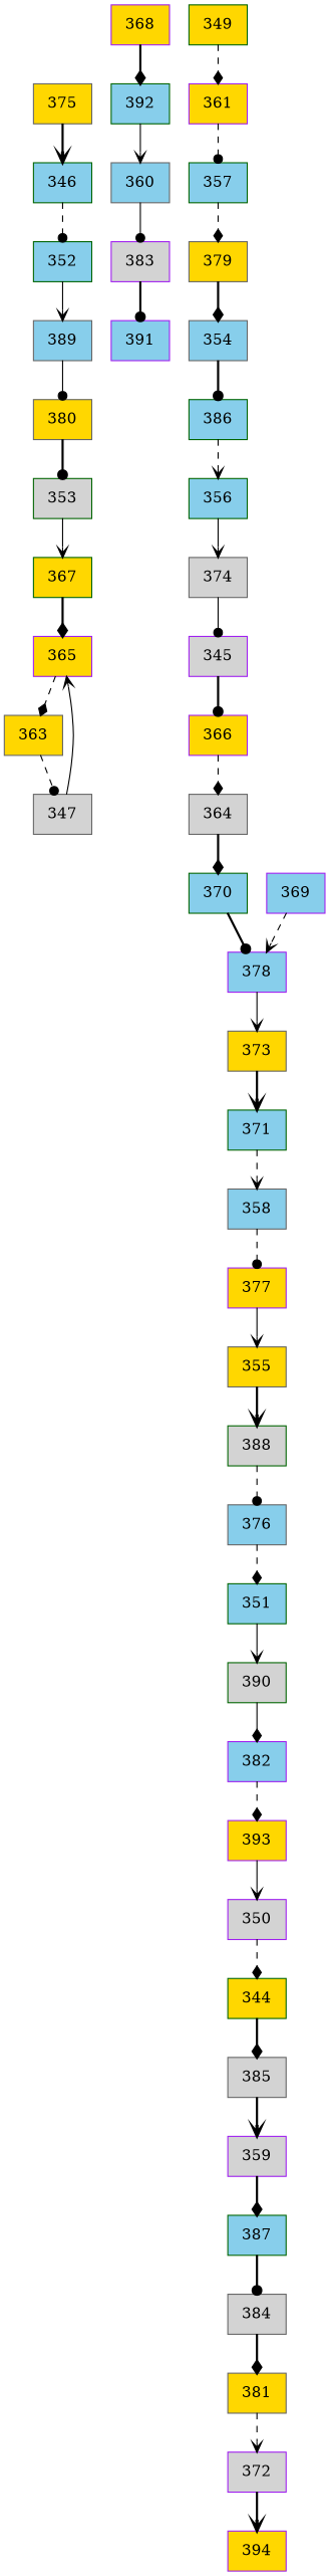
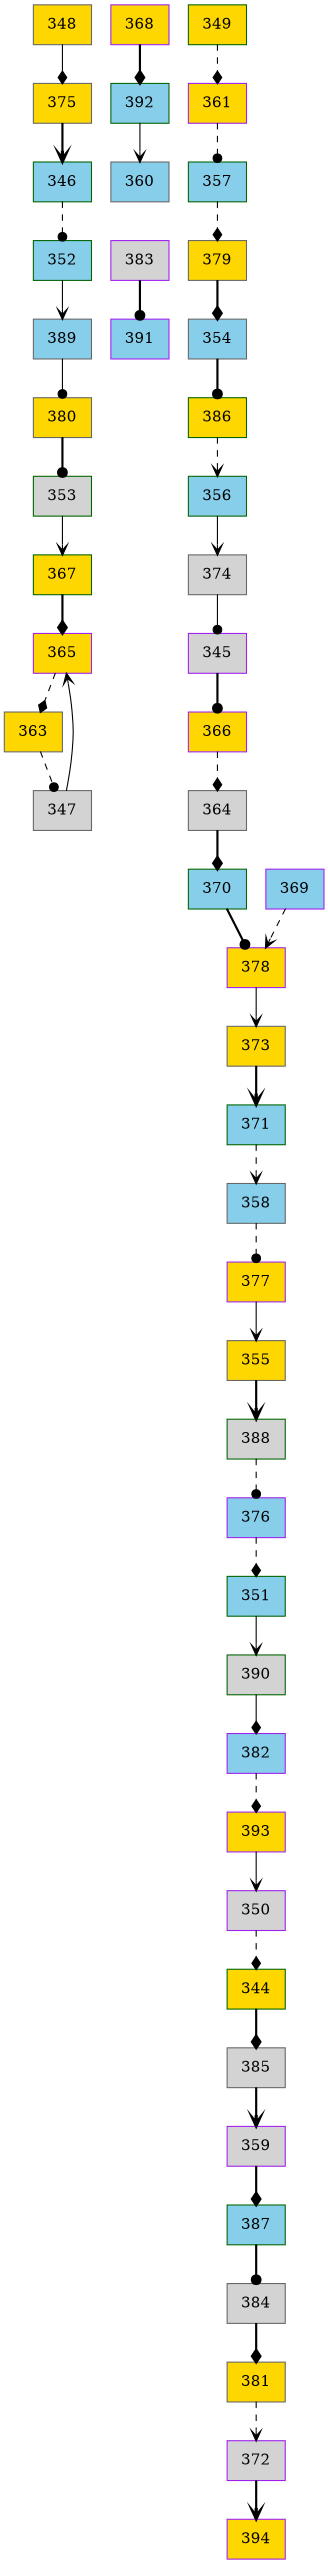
  digraph {
    node [color=gray40 fillcolor=skyblue shape=record style=filled]
    edge [arrowhead=vee style=bold]
+   n1 [fillcolor=gold label="{348}"]
    n2 [fillcolor=gold label="{375}"]
    n3 [color=darkgreen label="{346}"]
    n4 [color=darkgreen label="{352}"]
    n5 [label="{389}"]
    n6 [fillcolor=gold label="{380}"]
    n7 [color=darkgreen fillcolor=lightgrey label="{353}"]
    n8 [color=darkgreen fillcolor=gold label="{367}"]
    n9 [color=purple fillcolor=gold label="{365}"]
    n10 [fillcolor=gold label="{363}"]
    n11 [fillcolor=lightgrey label="{347}"]
    n12 [color=purple fillcolor=gold label="{368}"]
    n13 [color=darkgreen label="{392}"]
    n14 [label="{360}"]
    n15 [color=purple fillcolor=lightgrey label="{383}"]
    n16 [color=purple label="{391}"]
    n17 [color=darkgreen fillcolor=gold label="{349}"]
    n18 [color=purple fillcolor=gold label="{361}"]
    n19 [color=darkgreen label="{357}"]
    n20 [fillcolor=gold label="{379}"]
    n21 [label="{354}"]
-   n22 [color=darkgreen label="{386}"]
+   n22 [color=darkgreen fillcolor=gold label="{386}"]
    n23 [color=darkgreen label="{356}"]
    n24 [fillcolor=lightgrey label="{374}"]
    n25 [color=purple fillcolor=lightgrey label="{345}"]
    n26 [color=purple fillcolor=gold label="{366}"]
    n27 [fillcolor=lightgrey label="{364}"]
    n28 [color=darkgreen label="{370}"]
-   n29 [color=purple label="{378}"]
+   n29 [color=purple fillcolor=gold label="{378}"]
    n30 [color=purple label="{369}"]
    n31 [fillcolor=gold label="{373}"]
    n32 [color=darkgreen label="{371}"]
    n33 [label="{358}"]
    n34 [color=purple fillcolor=gold label="{377}"]
    n35 [fillcolor=gold label="{355}"]
    n36 [color=darkgreen fillcolor=lightgrey label="{388}"]
-   n37 [label="{376}"]
+   n37 [color=purple label="{376}"]
    n38 [color=darkgreen label="{351}"]
    n39 [color=darkgreen fillcolor=lightgrey label="{390}"]
    n40 [color=purple label="{382}"]
    n41 [color=purple fillcolor=gold label="{393}"]
    n42 [color=purple fillcolor=lightgrey label="{350}"]
    n43 [color=darkgreen fillcolor=gold label="{344}"]
    n44 [fillcolor=lightgrey label="{385}"]
    n45 [color=purple fillcolor=lightgrey label="{359}"]
    n46 [color=darkgreen label="{387}"]
    n47 [fillcolor=lightgrey label="{384}"]
    n48 [fillcolor=gold label="{381}"]
    n49 [color=purple fillcolor=lightgrey label="{372}"]
    n50 [color=purple fillcolor=gold label="{394}"]
+   n1 -> n2 [arrowhead=diamond style=solid]
    n2 -> n3
    n3 -> n4 [arrowhead=dot style=dashed]
    n4 -> n5 [style=solid]
    n5 -> n6 [arrowhead=dot style=solid]
    n6 -> n7 [arrowhead=dot]
    n7 -> n8 [style=solid]
    n8 -> n9 [arrowhead=diamond]
    n9 -> n10 [arrowhead=diamond style=dashed]
    n10 -> n11 [arrowhead=dot style=dashed]
    n11 -> n9 [style=solid]
    n12 -> n13 [arrowhead=diamond]
    n13 -> n14 [style=solid]
-   n14 -> n15 [arrowhead=dot style=solid]
    n15 -> n16 [arrowhead=dot]
    n17 -> n18 [arrowhead=diamond style=dashed]
    n18 -> n19 [arrowhead=dot style=dashed]
    n19 -> n20 [arrowhead=diamond style=dashed]
    n20 -> n21 [arrowhead=diamond]
    n21 -> n22 [arrowhead=dot]
    n22 -> n23 [style=dashed]
    n23 -> n24 [style=solid]
    n24 -> n25 [arrowhead=dot style=solid]
    n25 -> n26 [arrowhead=dot]
    n26 -> n27 [arrowhead=diamond style=dashed]
    n27 -> n28 [arrowhead=diamond]
    n28 -> n29 [arrowhead=dot]
    n29 -> n31 [style=solid]
    n30 -> n29 [style=dashed]
    n31 -> n32
    n32 -> n33 [style=dashed]
    n33 -> n34 [arrowhead=dot style=dashed]
    n34 -> n35 [style=solid]
    n35 -> n36
    n36 -> n37 [arrowhead=dot style=dashed]
    n37 -> n38 [arrowhead=diamond style=dashed]
    n38 -> n39 [style=solid]
    n39 -> n40 [arrowhead=diamond style=solid]
    n40 -> n41 [arrowhead=diamond style=dashed]
    n41 -> n42 [style=solid]
    n42 -> n43 [arrowhead=diamond style=dashed]
    n43 -> n44 [arrowhead=diamond]
    n44 -> n45
    n45 -> n46 [arrowhead=diamond]
    n46 -> n47 [arrowhead=dot]
    n47 -> n48 [arrowhead=diamond]
    n48 -> n49 [style=dashed]
    n49 -> n50
  }
